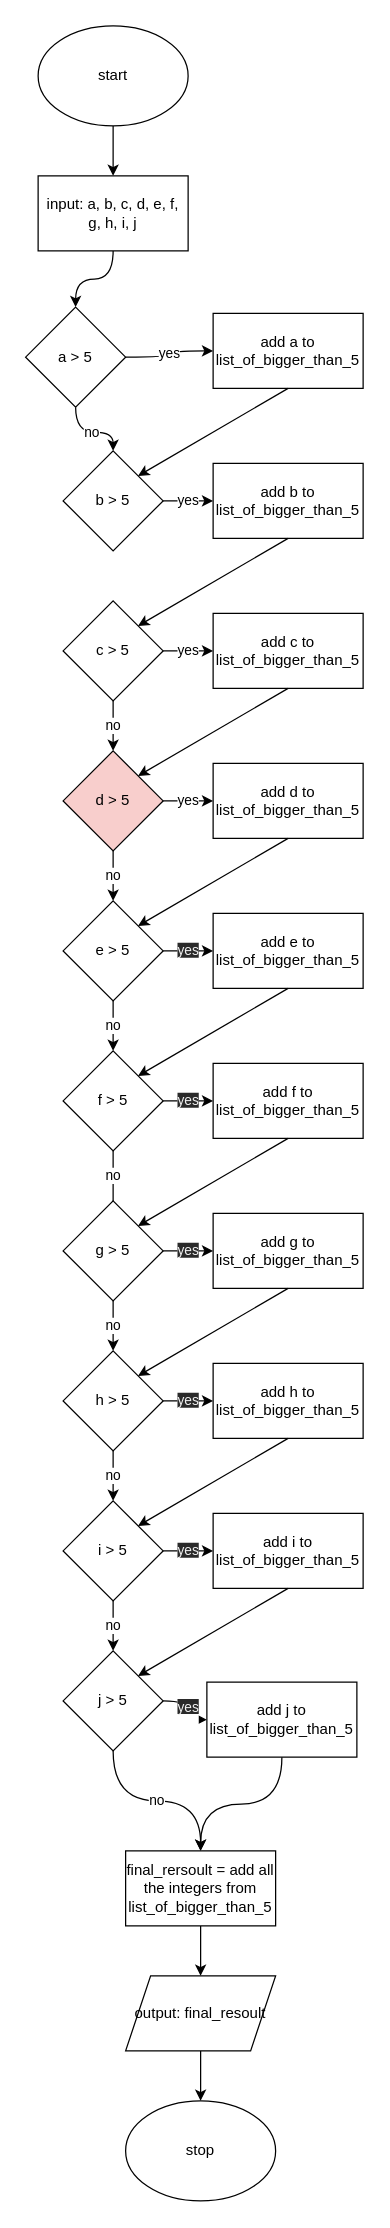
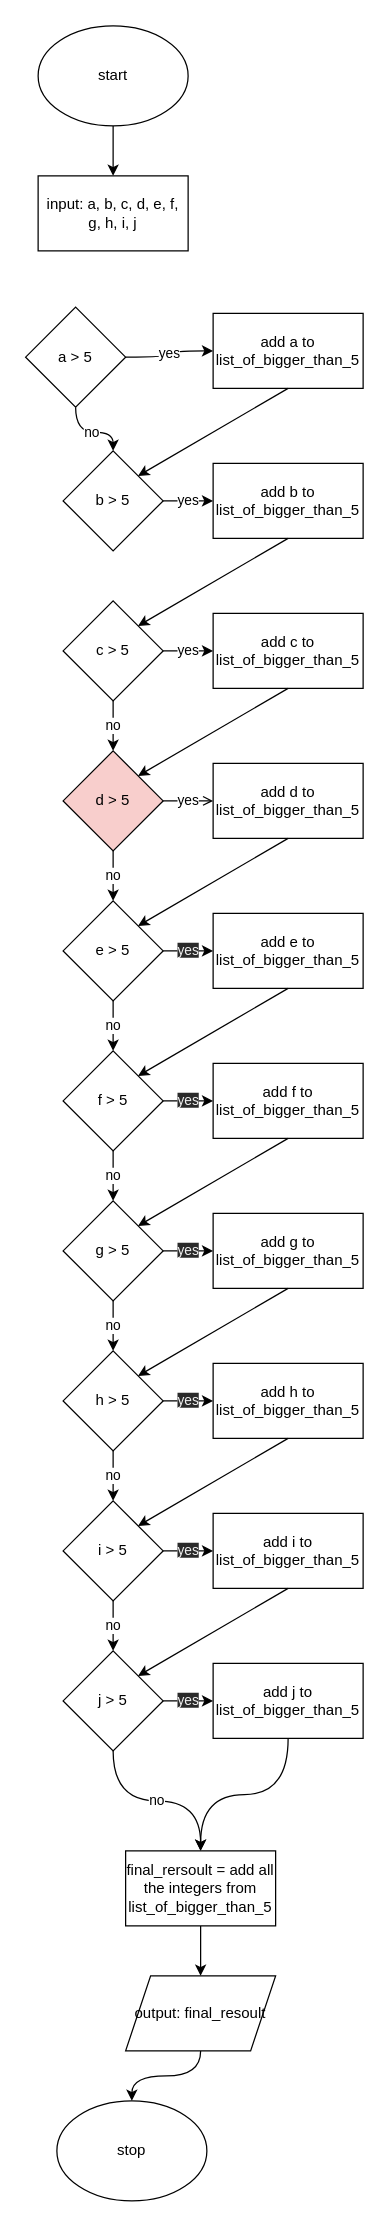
  <mxCell id="0" />
  <mxCell id="1" parent="0" />
  <mxCell id="2" style="edgeStyle=orthogonalEdgeStyle;orthogonalLoop=1;jettySize=auto;html=1;curved=1;" parent="1" source="3" target="5" edge="1"><mxGeometry relative="1" as="geometry" /></mxCell>
  <mxCell id="3" value="start" style="ellipse;whiteSpace=wrap;html=1;" parent="1" vertex="1"><mxGeometry x="30" y="20" width="120" height="80" as="geometry" /></mxCell>
- <mxCell id="4" style="edgeStyle=orthogonalEdgeStyle;orthogonalLoop=1;jettySize=auto;html=1;curved=1;" parent="1" source="5" target="8" edge="1"><mxGeometry relative="1" as="geometry" /></mxCell>
  <mxCell id="5" value="input: a, b, c, d, e, f, g, h, i, j" style="whiteSpace=wrap;html=1;" parent="1" vertex="1"><mxGeometry x="30" y="140" width="120" height="60" as="geometry" /></mxCell>
  <mxCell id="6" value="no" style="edgeStyle=orthogonalEdgeStyle;orthogonalLoop=1;jettySize=auto;html=1;curved=1;" parent="1" source="8" target="10" edge="1"><mxGeometry relative="1" as="geometry" /></mxCell>
  <mxCell id="7" value="yes" style="edgeStyle=orthogonalEdgeStyle;orthogonalLoop=1;jettySize=auto;html=1;entryX=0;entryY=0.5;entryDx=0;entryDy=0;curved=1;" edge="1" parent="1" source="8" target="35"><mxGeometry relative="1" as="geometry" /></mxCell>
  <mxCell id="8" value="a &amp;gt; 5" style="rhombus;whiteSpace=wrap;html=1;" parent="1" vertex="1"><mxGeometry x="20" y="245" width="80" height="80" as="geometry" /></mxCell>
  <mxCell id="9" value="yes" style="edgeStyle=orthogonalEdgeStyle;orthogonalLoop=1;jettySize=auto;html=1;curved=1;" edge="1" parent="1" source="10" target="36"><mxGeometry relative="1" as="geometry" /></mxCell>
  <mxCell id="10" value="b &amp;gt; 5" style="rhombus;whiteSpace=wrap;html=1;" parent="1" vertex="1"><mxGeometry x="50" y="360" width="80" height="80" as="geometry" /></mxCell>
  <mxCell id="11" value="yes" style="edgeStyle=orthogonalEdgeStyle;orthogonalLoop=1;jettySize=auto;html=1;entryX=0;entryY=0.5;entryDx=0;entryDy=0;curved=1;" edge="1" parent="1" source="13" target="37"><mxGeometry relative="1" as="geometry" /></mxCell>
  <mxCell id="12" value="no" style="edgeStyle=orthogonalEdgeStyle;orthogonalLoop=1;jettySize=auto;html=1;curved=1;" edge="1" parent="1" source="13" target="16"><mxGeometry relative="1" as="geometry" /></mxCell>
  <mxCell id="13" value="c &amp;gt; 5" style="rhombus;whiteSpace=wrap;html=1;" parent="1" vertex="1"><mxGeometry x="50" y="480" width="80" height="80" as="geometry" /></mxCell>
- <mxCell id="14" value="yes" style="edgeStyle=orthogonalEdgeStyle;orthogonalLoop=1;jettySize=auto;html=1;curved=1;" edge="1" parent="1" source="16" target="38"><mxGeometry relative="1" as="geometry" /></mxCell>
+ <mxCell id="14" value="yes" style="edgeStyle=orthogonalEdgeStyle;orthogonalLoop=1;jettySize=auto;html=1;curved=1;endArrow=open;" edge="1" parent="1" source="16" target="38"><mxGeometry relative="1" as="geometry" /></mxCell>
  <mxCell id="15" value="no" style="edgeStyle=orthogonalEdgeStyle;orthogonalLoop=1;jettySize=auto;html=1;curved=1;" edge="1" parent="1" source="16" target="19"><mxGeometry relative="1" as="geometry" /></mxCell>
  <mxCell id="16" value="d &amp;gt; 5" style="rhombus;whiteSpace=wrap;html=1;fillColor=#f8cecc;" parent="1" vertex="1"><mxGeometry x="50" y="600" width="80" height="80" as="geometry" /></mxCell>
  <mxCell id="17" value="&#10;&#10;&lt;span style=&quot;color: rgb(240, 240, 240); font-family: helvetica; font-size: 11px; font-style: normal; font-weight: 400; letter-spacing: normal; text-align: center; text-indent: 0px; text-transform: none; word-spacing: 0px; background-color: rgb(42, 42, 42); display: inline; float: none;&quot;&gt;yes&lt;/span&gt;&#10;&#10;" style="edgeStyle=orthogonalEdgeStyle;orthogonalLoop=1;jettySize=auto;html=1;curved=1;" edge="1" parent="1" source="19" target="39"><mxGeometry relative="1" as="geometry" /></mxCell>
  <mxCell id="18" value="no" style="edgeStyle=orthogonalEdgeStyle;orthogonalLoop=1;jettySize=auto;html=1;curved=1;" edge="1" parent="1" source="19" target="22"><mxGeometry relative="1" as="geometry"><Array as="points"><mxPoint x="90" y="810" /><mxPoint x="90" y="810" /></Array></mxGeometry></mxCell>
  <mxCell id="19" value="e &amp;gt; 5" style="rhombus;whiteSpace=wrap;html=1;" parent="1" vertex="1"><mxGeometry x="50" y="720" width="80" height="80" as="geometry" /></mxCell>
  <mxCell id="20" value="&#10;&#10;&lt;span style=&quot;color: rgb(240, 240, 240); font-family: helvetica; font-size: 11px; font-style: normal; font-weight: 400; letter-spacing: normal; text-align: center; text-indent: 0px; text-transform: none; word-spacing: 0px; background-color: rgb(42, 42, 42); display: inline; float: none;&quot;&gt;yes&lt;/span&gt;&#10;&#10;" style="edgeStyle=orthogonalEdgeStyle;orthogonalLoop=1;jettySize=auto;html=1;curved=1;" edge="1" parent="1" source="22" target="40"><mxGeometry relative="1" as="geometry" /></mxCell>
- <mxCell id="21" value="no" style="edgeStyle=orthogonalEdgeStyle;orthogonalLoop=1;jettySize=auto;html=1;entryX=0.5;entryY=0;entryDx=0;entryDy=0;curved=1;endArrow=none;" edge="1" parent="1" source="22" target="25"><mxGeometry relative="1" as="geometry" /></mxCell>
+ <mxCell id="21" value="no" style="edgeStyle=orthogonalEdgeStyle;orthogonalLoop=1;jettySize=auto;html=1;entryX=0.5;entryY=0;entryDx=0;entryDy=0;curved=1;" edge="1" parent="1" source="22" target="25"><mxGeometry relative="1" as="geometry" /></mxCell>
  <mxCell id="22" value="f &amp;gt; 5" style="rhombus;whiteSpace=wrap;html=1;" parent="1" vertex="1"><mxGeometry x="50" y="840" width="80" height="80" as="geometry" /></mxCell>
  <mxCell id="23" value="&#10;&#10;&lt;span style=&quot;color: rgb(240, 240, 240); font-family: helvetica; font-size: 11px; font-style: normal; font-weight: 400; letter-spacing: normal; text-align: center; text-indent: 0px; text-transform: none; word-spacing: 0px; background-color: rgb(42, 42, 42); display: inline; float: none;&quot;&gt;yes&lt;/span&gt;&#10;&#10;" style="edgeStyle=orthogonalEdgeStyle;orthogonalLoop=1;jettySize=auto;html=1;entryX=0;entryY=0.5;entryDx=0;entryDy=0;curved=1;" edge="1" parent="1" source="25" target="41"><mxGeometry relative="1" as="geometry" /></mxCell>
  <mxCell id="24" value="no" style="edgeStyle=orthogonalEdgeStyle;orthogonalLoop=1;jettySize=auto;html=1;curved=1;" edge="1" parent="1" source="25" target="28"><mxGeometry relative="1" as="geometry" /></mxCell>
  <mxCell id="25" value="g &amp;gt; 5" style="rhombus;whiteSpace=wrap;html=1;" parent="1" vertex="1"><mxGeometry x="50" y="960" width="80" height="80" as="geometry" /></mxCell>
  <mxCell id="26" value="&#10;&#10;&lt;span style=&quot;color: rgb(240, 240, 240); font-family: helvetica; font-size: 11px; font-style: normal; font-weight: 400; letter-spacing: normal; text-align: center; text-indent: 0px; text-transform: none; word-spacing: 0px; background-color: rgb(42, 42, 42); display: inline; float: none;&quot;&gt;yes&lt;/span&gt;&#10;&#10;" style="edgeStyle=orthogonalEdgeStyle;orthogonalLoop=1;jettySize=auto;html=1;curved=1;" edge="1" parent="1" source="28" target="42"><mxGeometry relative="1" as="geometry" /></mxCell>
  <mxCell id="27" value="no" style="edgeStyle=orthogonalEdgeStyle;orthogonalLoop=1;jettySize=auto;html=1;entryX=0.5;entryY=0;entryDx=0;entryDy=0;curved=1;" edge="1" parent="1" source="28" target="31"><mxGeometry relative="1" as="geometry" /></mxCell>
  <mxCell id="28" value="h &amp;gt; 5" style="rhombus;whiteSpace=wrap;html=1;" parent="1" vertex="1"><mxGeometry x="50" y="1080" width="80" height="80" as="geometry" /></mxCell>
  <mxCell id="29" value="no" style="edgeStyle=orthogonalEdgeStyle;orthogonalLoop=1;jettySize=auto;html=1;curved=1;" edge="1" parent="1" source="31" target="34"><mxGeometry relative="1" as="geometry" /></mxCell>
  <mxCell id="30" value="&#10;&#10;&lt;span style=&quot;color: rgb(240, 240, 240); font-family: helvetica; font-size: 11px; font-style: normal; font-weight: 400; letter-spacing: normal; text-align: center; text-indent: 0px; text-transform: none; word-spacing: 0px; background-color: rgb(42, 42, 42); display: inline; float: none;&quot;&gt;yes&lt;/span&gt;&#10;&#10;" style="edgeStyle=orthogonalEdgeStyle;orthogonalLoop=1;jettySize=auto;html=1;curved=1;" edge="1" parent="1" source="31" target="43"><mxGeometry relative="1" as="geometry" /></mxCell>
  <mxCell id="31" value="i &amp;gt; 5" style="rhombus;whiteSpace=wrap;html=1;" vertex="1" parent="1"><mxGeometry x="50" y="1200" width="80" height="80" as="geometry" /></mxCell>
  <mxCell id="32" value="&#10;&#10;&lt;span style=&quot;color: rgb(240, 240, 240); font-family: helvetica; font-size: 11px; font-style: normal; font-weight: 400; letter-spacing: normal; text-align: center; text-indent: 0px; text-transform: none; word-spacing: 0px; background-color: rgb(42, 42, 42); display: inline; float: none;&quot;&gt;yes&lt;/span&gt;&#10;&#10;" style="edgeStyle=orthogonalEdgeStyle;orthogonalLoop=1;jettySize=auto;html=1;curved=1;" edge="1" parent="1" source="34" target="45"><mxGeometry relative="1" as="geometry" /></mxCell>
  <mxCell id="33" value="no" style="edgeStyle=orthogonalEdgeStyle;orthogonalLoop=1;jettySize=auto;html=1;entryX=0.5;entryY=0;entryDx=0;entryDy=0;curved=1;" edge="1" parent="1" source="34" target="56"><mxGeometry relative="1" as="geometry" /></mxCell>
  <mxCell id="34" value="j &amp;gt; 5" style="rhombus;whiteSpace=wrap;html=1;" vertex="1" parent="1"><mxGeometry x="50" y="1320" width="80" height="80" as="geometry" /></mxCell>
  <mxCell id="35" value="add a to list_of_bigger_than_5" style="whiteSpace=wrap;html=1;" vertex="1" parent="1"><mxGeometry x="170" y="250" width="120" height="60" as="geometry" /></mxCell>
  <mxCell id="36" value="&lt;span&gt;add b to list_of_bigger_than_5&lt;/span&gt;" style="whiteSpace=wrap;html=1;" vertex="1" parent="1"><mxGeometry x="170" y="370" width="120" height="60" as="geometry" /></mxCell>
  <mxCell id="37" value="&lt;span&gt;add c to list_of_bigger_than_5&lt;/span&gt;" style="whiteSpace=wrap;html=1;" vertex="1" parent="1"><mxGeometry x="170" y="490" width="120" height="60" as="geometry" /></mxCell>
  <mxCell id="38" value="&lt;span&gt;add d to list_of_bigger_than_5&lt;/span&gt;" style="whiteSpace=wrap;html=1;" vertex="1" parent="1"><mxGeometry x="170" y="610" width="120" height="60" as="geometry" /></mxCell>
  <mxCell id="39" value="&lt;span&gt;add e to list_of_bigger_than_5&lt;/span&gt;" style="whiteSpace=wrap;html=1;" vertex="1" parent="1"><mxGeometry x="170" y="730" width="120" height="60" as="geometry" /></mxCell>
  <mxCell id="40" value="&lt;span&gt;add f to list_of_bigger_than_5&lt;/span&gt;" style="whiteSpace=wrap;html=1;" vertex="1" parent="1"><mxGeometry x="170" y="850" width="120" height="60" as="geometry" /></mxCell>
  <mxCell id="41" value="&lt;span&gt;add g to list_of_bigger_than_5&lt;/span&gt;" style="whiteSpace=wrap;html=1;" vertex="1" parent="1"><mxGeometry x="170" y="970" width="120" height="60" as="geometry" /></mxCell>
  <mxCell id="42" value="&lt;span&gt;add h to list_of_bigger_than_5&lt;/span&gt;" style="whiteSpace=wrap;html=1;" vertex="1" parent="1"><mxGeometry x="170" y="1090" width="120" height="60" as="geometry" /></mxCell>
  <mxCell id="43" value="&lt;span&gt;add i to list_of_bigger_than_5&lt;/span&gt;" style="whiteSpace=wrap;html=1;" vertex="1" parent="1"><mxGeometry x="170" y="1210" width="120" height="60" as="geometry" /></mxCell>
  <mxCell id="44" style="edgeStyle=orthogonalEdgeStyle;orthogonalLoop=1;jettySize=auto;html=1;entryX=0.5;entryY=0;entryDx=0;entryDy=0;curved=1;" edge="1" parent="1" source="45" target="56"><mxGeometry relative="1" as="geometry" /></mxCell>
- <mxCell id="45" value="&lt;span&gt;add j to list_of_bigger_than_5&lt;/span&gt;" style="whiteSpace=wrap;html=1;" vertex="1" parent="1"><mxGeometry x="165" y="1345" width="120" height="60" as="geometry" /></mxCell>
+ <mxCell id="45" value="&lt;span&gt;add j to list_of_bigger_than_5&lt;/span&gt;" style="whiteSpace=wrap;html=1;" vertex="1" parent="1"><mxGeometry x="170" y="1330" width="120" height="60" as="geometry" /></mxCell>
  <mxCell id="46" value="" style="endArrow=classic;html=1;entryX=1;entryY=0;entryDx=0;entryDy=0;exitX=0.5;exitY=1;exitDx=0;exitDy=0;curved=1;" edge="1" parent="1" source="35" target="10"><mxGeometry width="50" height="50" relative="1" as="geometry"><mxPoint x="210" y="360" as="sourcePoint" /><mxPoint x="260" y="310" as="targetPoint" /></mxGeometry></mxCell>
  <mxCell id="47" value="" style="endArrow=classic;html=1;entryX=1;entryY=0;entryDx=0;entryDy=0;exitX=0.5;exitY=1;exitDx=0;exitDy=0;curved=1;" edge="1" parent="1"><mxGeometry width="50" height="50" relative="1" as="geometry"><mxPoint x="230" y="430" as="sourcePoint" /><mxPoint x="110" y="500" as="targetPoint" /></mxGeometry></mxCell>
  <mxCell id="48" value="" style="endArrow=classic;html=1;entryX=1;entryY=0;entryDx=0;entryDy=0;exitX=0.5;exitY=1;exitDx=0;exitDy=0;curved=1;" edge="1" parent="1"><mxGeometry width="50" height="50" relative="1" as="geometry"><mxPoint x="230" y="550" as="sourcePoint" /><mxPoint x="110" y="620" as="targetPoint" /></mxGeometry></mxCell>
  <mxCell id="49" value="" style="endArrow=classic;html=1;entryX=1;entryY=0;entryDx=0;entryDy=0;exitX=0.5;exitY=1;exitDx=0;exitDy=0;curved=1;" edge="1" parent="1"><mxGeometry width="50" height="50" relative="1" as="geometry"><mxPoint x="230" y="670" as="sourcePoint" /><mxPoint x="110" y="740" as="targetPoint" /></mxGeometry></mxCell>
  <mxCell id="50" value="" style="endArrow=classic;html=1;entryX=1;entryY=0;entryDx=0;entryDy=0;exitX=0.5;exitY=1;exitDx=0;exitDy=0;curved=1;" edge="1" parent="1"><mxGeometry width="50" height="50" relative="1" as="geometry"><mxPoint x="230" y="790" as="sourcePoint" /><mxPoint x="110" y="860" as="targetPoint" /></mxGeometry></mxCell>
  <mxCell id="51" value="" style="endArrow=classic;html=1;entryX=1;entryY=0;entryDx=0;entryDy=0;exitX=0.5;exitY=1;exitDx=0;exitDy=0;curved=1;" edge="1" parent="1"><mxGeometry width="50" height="50" relative="1" as="geometry"><mxPoint x="230" y="910" as="sourcePoint" /><mxPoint x="110" y="980" as="targetPoint" /></mxGeometry></mxCell>
  <mxCell id="52" value="" style="endArrow=classic;html=1;entryX=1;entryY=0;entryDx=0;entryDy=0;exitX=0.5;exitY=1;exitDx=0;exitDy=0;curved=1;" edge="1" parent="1"><mxGeometry width="50" height="50" relative="1" as="geometry"><mxPoint x="230" y="1030" as="sourcePoint" /><mxPoint x="110" y="1100" as="targetPoint" /></mxGeometry></mxCell>
  <mxCell id="53" value="" style="endArrow=classic;html=1;entryX=1;entryY=0;entryDx=0;entryDy=0;exitX=0.5;exitY=1;exitDx=0;exitDy=0;curved=1;" edge="1" parent="1"><mxGeometry width="50" height="50" relative="1" as="geometry"><mxPoint x="230" y="1150" as="sourcePoint" /><mxPoint x="110" y="1220" as="targetPoint" /></mxGeometry></mxCell>
  <mxCell id="54" value="" style="endArrow=classic;html=1;entryX=1;entryY=0;entryDx=0;entryDy=0;exitX=0.5;exitY=1;exitDx=0;exitDy=0;curved=1;" edge="1" parent="1"><mxGeometry width="50" height="50" relative="1" as="geometry"><mxPoint x="230" y="1270" as="sourcePoint" /><mxPoint x="110" y="1340" as="targetPoint" /></mxGeometry></mxCell>
  <mxCell id="55" style="edgeStyle=orthogonalEdgeStyle;orthogonalLoop=1;jettySize=auto;html=1;curved=1;" edge="1" parent="1" source="56" target="58"><mxGeometry relative="1" as="geometry" /></mxCell>
  <mxCell id="56" value="final_rersoult = add all the integers from list_of_bigger_than_5" style="whiteSpace=wrap;html=1;" vertex="1" parent="1"><mxGeometry x="100" y="1480" width="120" height="60" as="geometry" /></mxCell>
  <mxCell id="57" style="edgeStyle=orthogonalEdgeStyle;orthogonalLoop=1;jettySize=auto;html=1;curved=1;" edge="1" parent="1" source="58" target="59"><mxGeometry relative="1" as="geometry" /></mxCell>
  <mxCell id="58" value="output: final_resoult" style="shape=parallelogram;perimeter=parallelogramPerimeter;whiteSpace=wrap;html=1;fixedSize=1;" vertex="1" parent="1"><mxGeometry x="100" y="1580" width="120" height="60" as="geometry" /></mxCell>
- <mxCell id="59" value="stop" style="ellipse;whiteSpace=wrap;html=1;" vertex="1" parent="1"><mxGeometry x="100" y="1680" width="120" height="80" as="geometry" /></mxCell>
+ <mxCell id="59" value="stop" style="ellipse;whiteSpace=wrap;html=1;" vertex="1" parent="1"><mxGeometry x="45" y="1680" width="120" height="80" as="geometry" /></mxCell>
